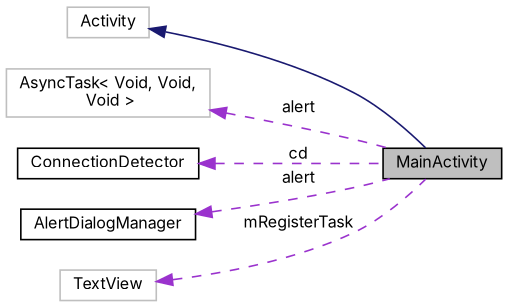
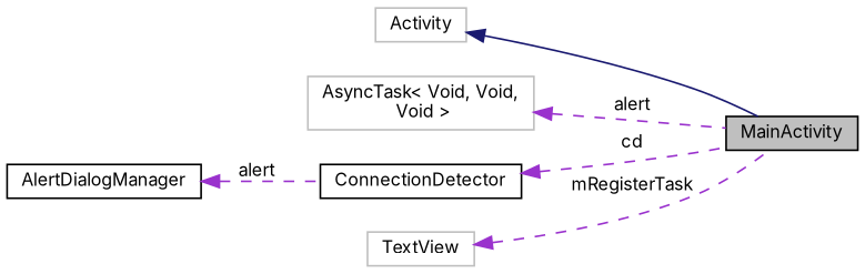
  digraph {
    fontname=Inter
    rankdir=LR
    node [color=black fillcolor=white fontname=Inter fontsize=10 shape=record style=filled]
    edge [color=darkorchid3 dir=back fontname=Inter fontsize=10 labelfontname=Helvetica labelfontsize=10 style=dashed]
    n1 [fillcolor=grey75 fontcolor=black height=0.2 label=MainActivity width=0.4]
    n2 [color=grey75 height=0.2 label=Activity width=0.4]
    n3 [color=grey75 height=0.2 label="AsyncTask\< Void, Void,\l Void \>" width=0.4]
    n4 [height=0.2 label=ConnectionDetector width=0.4]
    n5 [height=0.2 label=AlertDialogManager width=0.4]
    n6 [color=grey75 height=0.2 label=TextView width=0.4]
    n2 -> n1 [color=midnightblue style=solid]
    n3 -> n1 [label=" alert"]
    n4 -> n1 [label=" cd"]
-   n5 -> n1 [label=" alert"]
+   n5 -> n4 [label=" alert"]
    n6 -> n1 [label=" mRegisterTask"]
  }
